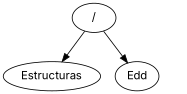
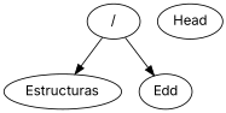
  digraph {
    fontname=Inter
    node [fontname=Inter]
    edge [fontname=Inter]
    "/"
    Estructuras
    Edd
+   Head
    "/" -> Estructuras
    "/" -> Edd
  }
